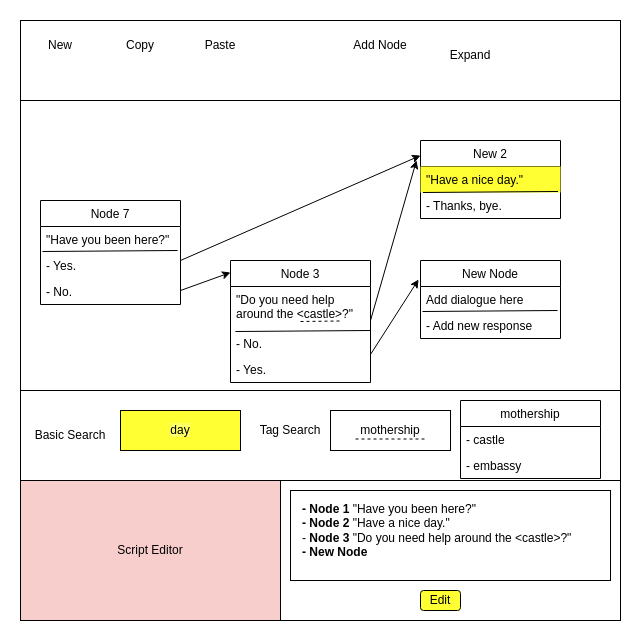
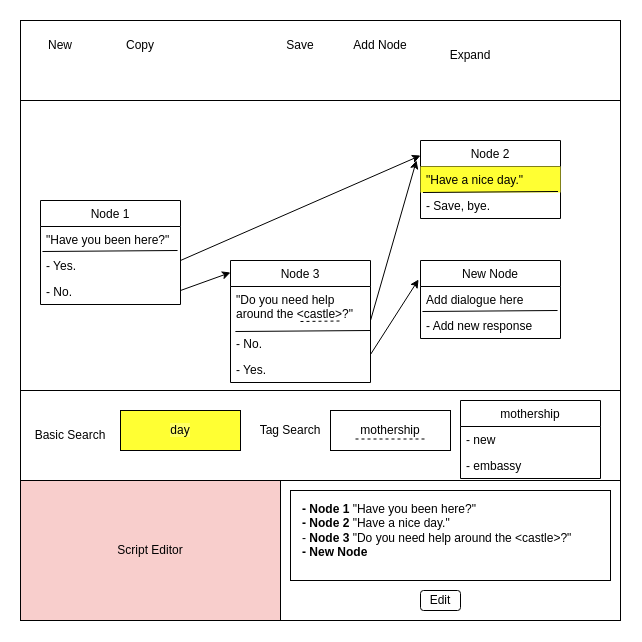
  <mxCell id="0" />
  <mxCell id="1" parent="0" />
  <mxCell id="2" value="&lt;span style=&quot;color: rgba(0 , 0 , 0 , 0) ; font-family: monospace ; font-size: 0px&quot;&gt;%3CmxGraphModel%3E%3Croot%3E%3CmxCell%20id%3D%220%22%2F%3E%3CmxCell%20id%3D%221%22%20parent%3D%220%22%2F%3E%3CmxCell%20id%3D%222%22%20value%3D%22Copy%22%20style%3D%22text%3Bhtml%3D1%3BstrokeColor%3Dnone%3BfillColor%3Dnone%3Balign%3Dcenter%3BverticalAlign%3Dmiddle%3BwhiteSpace%3Dwrap%3Brounded%3D0%3B%22%20vertex%3D%221%22%20parent%3D%221%22%3E%3CmxGeometry%20x%3D%22120%22%20y%3D%2280%22%20width%3D%2280%22%20height%3D%2250%22%20as%3D%22geometry%22%2F%3E%3C%2FmxCell%3E%3C%2Froot%3E%3C%2FmxGraphModel%3E&lt;/span&gt;" style="rounded=0;whiteSpace=wrap;html=1;" parent="1" vertex="1"><mxGeometry x="20" y="20" width="600" height="600" as="geometry" /></mxCell>
  <mxCell id="3" value="Copy" style="text;html=1;strokeColor=none;fillColor=none;align=center;verticalAlign=middle;whiteSpace=wrap;rounded=0;" parent="1" vertex="1"><mxGeometry x="100" y="20" width="80" height="50" as="geometry" /></mxCell>
- <mxCell id="5" value="Paste" style="text;html=1;strokeColor=none;fillColor=none;align=center;verticalAlign=middle;whiteSpace=wrap;rounded=0;" parent="1" vertex="1"><mxGeometry x="180" y="20" width="80" height="50" as="geometry" /></mxCell>
+ <mxCell id="4" value="Save" style="text;html=1;strokeColor=none;fillColor=none;align=center;verticalAlign=middle;whiteSpace=wrap;rounded=0;" parent="1" vertex="1"><mxGeometry x="260" y="20" width="80" height="50" as="geometry" /></mxCell>
  <mxCell id="6" value="Add Node" style="text;html=1;strokeColor=none;fillColor=none;align=center;verticalAlign=middle;whiteSpace=wrap;rounded=0;" parent="1" vertex="1"><mxGeometry x="340" y="20" width="80" height="50" as="geometry" /></mxCell>
  <mxCell id="7" value="Expand" style="text;html=1;strokeColor=none;fillColor=none;align=center;verticalAlign=middle;whiteSpace=wrap;rounded=0;" parent="1" vertex="1"><mxGeometry x="430" y="30" width="80" height="50" as="geometry" /></mxCell>
  <mxCell id="8" value="Tag Search" style="text;html=1;strokeColor=none;fillColor=none;align=center;verticalAlign=middle;whiteSpace=wrap;rounded=0;" parent="1" vertex="1"><mxGeometry x="250" y="410" width="80" height="40" as="geometry" /></mxCell>
  <mxCell id="9" value="Script Editor" style="rounded=0;whiteSpace=wrap;html=1;fillColor=#f8cecc;" parent="1" vertex="1"><mxGeometry x="20" y="480" width="260" height="140" as="geometry" /></mxCell>
  <mxCell id="10" value="" style="rounded=0;whiteSpace=wrap;html=1;" parent="1" vertex="1"><mxGeometry x="20" y="100" width="600" height="290" as="geometry" /></mxCell>
  <mxCell id="11" value="mothership" style="rounded=0;whiteSpace=wrap;html=1;align=center;" parent="1" vertex="1"><mxGeometry x="330" y="410" width="120" height="40" as="geometry" /></mxCell>
  <mxCell id="12" value="" style="rounded=0;whiteSpace=wrap;html=1;" parent="1" vertex="1"><mxGeometry x="280" y="480" width="340" height="140" as="geometry" /></mxCell>
  <mxCell id="13" value="New" style="text;html=1;strokeColor=none;fillColor=none;align=center;verticalAlign=middle;whiteSpace=wrap;rounded=0;" parent="1" vertex="1"><mxGeometry x="20" y="20" width="80" height="50" as="geometry" /></mxCell>
- <mxCell id="14" value="Node 7" style="swimlane;fontStyle=0;childLayout=stackLayout;horizontal=1;startSize=26;horizontalStack=0;resizeParent=1;resizeParentMax=0;resizeLast=0;collapsible=1;marginBottom=0;" vertex="1" parent="1"><mxGeometry x="40" y="200" width="140" height="104" as="geometry" /></mxCell>
+ <mxCell id="14" value="Node 1" style="swimlane;fontStyle=0;childLayout=stackLayout;horizontal=1;startSize=26;horizontalStack=0;resizeParent=1;resizeParentMax=0;resizeLast=0;collapsible=1;marginBottom=0;" vertex="1" parent="1"><mxGeometry x="40" y="200" width="140" height="104" as="geometry" /></mxCell>
  <mxCell id="15" value="&quot;Have you been here?&quot;" style="text;strokeColor=none;fillColor=none;align=left;verticalAlign=top;spacingLeft=4;spacingRight=4;overflow=hidden;rotatable=0;points=[[0,0.5],[1,0.5]];portConstraint=eastwest;" vertex="1" parent="14"><mxGeometry y="26" width="140" height="26" as="geometry" /></mxCell>
  <mxCell id="16" value="- Yes." style="text;strokeColor=none;fillColor=none;align=left;verticalAlign=top;spacingLeft=4;spacingRight=4;overflow=hidden;rotatable=0;points=[[0,0.5],[1,0.5]];portConstraint=eastwest;" vertex="1" parent="14"><mxGeometry y="52" width="140" height="26" as="geometry" /></mxCell>
  <mxCell id="17" value="- No." style="text;strokeColor=none;fillColor=none;align=left;verticalAlign=top;spacingLeft=4;spacingRight=4;overflow=hidden;rotatable=0;points=[[0,0.5],[1,0.5]];portConstraint=eastwest;" vertex="1" parent="14"><mxGeometry y="78" width="140" height="26" as="geometry" /></mxCell>
  <mxCell id="18" value="" style="endArrow=none;html=1;exitX=0.014;exitY=-0.038;exitDx=0;exitDy=0;exitPerimeter=0;entryX=0.979;entryY=-0.077;entryDx=0;entryDy=0;entryPerimeter=0;" edge="1" parent="14" source="16" target="16"><mxGeometry width="50" height="50" relative="1" as="geometry"><mxPoint x="110" y="100" as="sourcePoint" /><mxPoint x="160" y="50" as="targetPoint" /></mxGeometry></mxCell>
- <mxCell id="19" value="New 2" style="swimlane;fontStyle=0;childLayout=stackLayout;horizontal=1;startSize=26;horizontalStack=0;resizeParent=1;resizeParentMax=0;resizeLast=0;collapsible=1;marginBottom=0;" vertex="1" parent="1"><mxGeometry x="420" y="140" width="140" height="78" as="geometry" /></mxCell>
+ <mxCell id="19" value="Node 2" style="swimlane;fontStyle=0;childLayout=stackLayout;horizontal=1;startSize=26;horizontalStack=0;resizeParent=1;resizeParentMax=0;resizeLast=0;collapsible=1;marginBottom=0;" vertex="1" parent="1"><mxGeometry x="420" y="140" width="140" height="78" as="geometry" /></mxCell>
  <mxCell id="20" value="&quot;Have a nice day.&quot;" style="text;strokeColor=none;fillColor=#FFFF33;align=left;verticalAlign=top;spacingLeft=4;spacingRight=4;overflow=hidden;rotatable=0;points=[[0,0.5],[1,0.5]];portConstraint=eastwest;shadow=0;" vertex="1" parent="19"><mxGeometry y="26" width="140" height="26" as="geometry" /></mxCell>
  <mxCell id="21" value="" style="endArrow=none;html=1;exitX=0.014;exitY=-0.038;exitDx=0;exitDy=0;exitPerimeter=0;entryX=0.979;entryY=-0.077;entryDx=0;entryDy=0;entryPerimeter=0;" edge="1" parent="19"><mxGeometry width="50" height="50" relative="1" as="geometry"><mxPoint x="2.45" y="52.002" as="sourcePoint" /><mxPoint x="137.55" y="50.988" as="targetPoint" /></mxGeometry></mxCell>
- <mxCell id="22" value="- Thanks, bye." style="text;strokeColor=none;fillColor=none;align=left;verticalAlign=top;spacingLeft=4;spacingRight=4;overflow=hidden;rotatable=0;points=[[0,0.5],[1,0.5]];portConstraint=eastwest;" vertex="1" parent="19"><mxGeometry y="52" width="140" height="26" as="geometry" /></mxCell>
+ <mxCell id="22" value="- Save, bye." style="text;strokeColor=none;fillColor=none;align=left;verticalAlign=top;spacingLeft=4;spacingRight=4;overflow=hidden;rotatable=0;points=[[0,0.5],[1,0.5]];portConstraint=eastwest;" vertex="1" parent="19"><mxGeometry y="52" width="140" height="26" as="geometry" /></mxCell>
  <mxCell id="23" value="Node 3" style="swimlane;fontStyle=0;childLayout=stackLayout;horizontal=1;startSize=26;horizontalStack=0;resizeParent=1;resizeParentMax=0;resizeLast=0;collapsible=1;marginBottom=0;" vertex="1" parent="1"><mxGeometry x="230" y="260" width="140" height="122" as="geometry" /></mxCell>
  <mxCell id="24" value="" style="endArrow=none;html=1;exitX=0.014;exitY=-0.038;exitDx=0;exitDy=0;exitPerimeter=0;entryX=0.979;entryY=-0.077;entryDx=0;entryDy=0;entryPerimeter=0;" edge="1" parent="23"><mxGeometry width="50" height="50" relative="1" as="geometry"><mxPoint x="4.9" y="71.012" as="sourcePoint" /><mxPoint x="140.0" y="69.998" as="targetPoint" /></mxGeometry></mxCell>
  <mxCell id="25" value="&quot;Do you need help&#10;around the &lt;castle&gt;?&quot;" style="text;strokeColor=none;fillColor=none;align=left;verticalAlign=top;spacingLeft=4;spacingRight=4;overflow=hidden;rotatable=0;points=[[0,0.5],[1,0.5]];portConstraint=eastwest;" vertex="1" parent="23"><mxGeometry y="26" width="140" height="44" as="geometry" /></mxCell>
  <mxCell id="26" value="" style="endArrow=none;dashed=1;html=1;exitX=0.5;exitY=-0.346;exitDx=0;exitDy=0;exitPerimeter=0;" edge="1" parent="23" source="27"><mxGeometry width="50" height="50" relative="1" as="geometry"><mxPoint x="60" y="61" as="sourcePoint" /><mxPoint x="110" y="60.5" as="targetPoint" /></mxGeometry></mxCell>
  <mxCell id="27" value="- No." style="text;strokeColor=none;fillColor=none;align=left;verticalAlign=top;spacingLeft=4;spacingRight=4;overflow=hidden;rotatable=0;points=[[0,0.5],[1,0.5]];portConstraint=eastwest;" vertex="1" parent="23"><mxGeometry y="70" width="140" height="26" as="geometry" /></mxCell>
  <mxCell id="28" value="- Yes." style="text;strokeColor=none;fillColor=none;align=left;verticalAlign=top;spacingLeft=4;spacingRight=4;overflow=hidden;rotatable=0;points=[[0,0.5],[1,0.5]];portConstraint=eastwest;" vertex="1" parent="23"><mxGeometry y="96" width="140" height="26" as="geometry" /></mxCell>
  <mxCell id="29" value="" style="endArrow=classic;html=1;" edge="1" parent="1"><mxGeometry width="50" height="50" relative="1" as="geometry"><mxPoint x="180" y="260" as="sourcePoint" /><mxPoint x="420" y="155" as="targetPoint" /></mxGeometry></mxCell>
  <mxCell id="30" value="" style="endArrow=classic;html=1;" edge="1" parent="1"><mxGeometry width="50" height="50" relative="1" as="geometry"><mxPoint x="180" y="290" as="sourcePoint" /><mxPoint x="230" y="272" as="targetPoint" /></mxGeometry></mxCell>
  <mxCell id="31" value="" style="endArrow=classic;html=1;" edge="1" parent="1"><mxGeometry width="50" height="50" relative="1" as="geometry"><mxPoint x="370" y="320" as="sourcePoint" /><mxPoint x="416" y="160" as="targetPoint" /></mxGeometry></mxCell>
  <mxCell id="32" value="New Node" style="swimlane;fontStyle=0;childLayout=stackLayout;horizontal=1;startSize=26;horizontalStack=0;resizeParent=1;resizeParentMax=0;resizeLast=0;collapsible=1;marginBottom=0;" vertex="1" parent="1"><mxGeometry x="420" y="260" width="140" height="78" as="geometry" /></mxCell>
  <mxCell id="33" value="Add dialogue here" style="text;strokeColor=none;fillColor=none;align=left;verticalAlign=top;spacingLeft=4;spacingRight=4;overflow=hidden;rotatable=0;points=[[0,0.5],[1,0.5]];portConstraint=eastwest;" vertex="1" parent="32"><mxGeometry y="26" width="140" height="26" as="geometry" /></mxCell>
  <mxCell id="34" value="- Add new response" style="text;strokeColor=none;fillColor=none;align=left;verticalAlign=top;spacingLeft=4;spacingRight=4;overflow=hidden;rotatable=0;points=[[0,0.5],[1,0.5]];portConstraint=eastwest;" vertex="1" parent="32"><mxGeometry y="52" width="140" height="26" as="geometry" /></mxCell>
  <mxCell id="35" value="" style="endArrow=none;html=1;exitX=0.014;exitY=-0.038;exitDx=0;exitDy=0;exitPerimeter=0;entryX=0.979;entryY=-0.077;entryDx=0;entryDy=0;entryPerimeter=0;" edge="1" parent="32" source="34" target="34"><mxGeometry width="50" height="50" relative="1" as="geometry"><mxPoint x="110" y="100" as="sourcePoint" /><mxPoint x="160" y="50" as="targetPoint" /></mxGeometry></mxCell>
  <mxCell id="36" value="" style="endArrow=classic;html=1;entryX=-0.014;entryY=-0.269;entryDx=0;entryDy=0;entryPerimeter=0;" edge="1" parent="1" target="33"><mxGeometry width="50" height="50" relative="1" as="geometry"><mxPoint x="370" y="354" as="sourcePoint" /><mxPoint x="420" y="304" as="targetPoint" /></mxGeometry></mxCell>
  <mxCell id="37" value="" style="rounded=0;whiteSpace=wrap;html=1;" vertex="1" parent="1"><mxGeometry x="290" y="490" width="320" height="90" as="geometry" /></mxCell>
  <mxCell id="38" value="&lt;div&gt;&lt;b&gt;- Node 1&lt;/b&gt; &quot;Have you been here?&quot;&lt;br&gt;&lt;/div&gt;&lt;div&gt;&lt;b&gt;- Node 2&lt;/b&gt; &quot;Have a nice day.&quot;&lt;br&gt;&lt;/div&gt;&lt;div&gt;- &lt;b&gt;Node 3&lt;/b&gt; &quot;Do you need help around the &amp;lt;castle&amp;gt;?&quot;&lt;br&gt;&lt;/div&gt;&lt;div&gt;&lt;b&gt;- New Node&lt;/b&gt;&lt;br&gt;&lt;/div&gt;" style="text;html=1;strokeColor=none;fillColor=none;align=left;verticalAlign=middle;whiteSpace=wrap;rounded=0;" vertex="1" parent="1"><mxGeometry x="300" y="500" width="300" height="60" as="geometry" /></mxCell>
- <mxCell id="39" value="Edit" style="rounded=1;whiteSpace=wrap;html=1;fillColor=#ffff33;" vertex="1" parent="1"><mxGeometry x="420" y="590" width="40" height="20" as="geometry" /></mxCell>
+ <mxCell id="39" value="Edit" style="rounded=1;whiteSpace=wrap;html=1;" vertex="1" parent="1"><mxGeometry x="420" y="590" width="40" height="20" as="geometry" /></mxCell>
  <mxCell id="40" value="" style="endArrow=none;dashed=1;html=1;" edge="1" parent="1"><mxGeometry width="50" height="50" relative="1" as="geometry"><mxPoint x="355" y="438.5" as="sourcePoint" /><mxPoint x="425" y="438.5" as="targetPoint" /></mxGeometry></mxCell>
  <mxCell id="41" value="mothership" style="swimlane;fontStyle=0;childLayout=stackLayout;horizontal=1;startSize=26;horizontalStack=0;resizeParent=1;resizeParentMax=0;resizeLast=0;collapsible=1;marginBottom=0;" vertex="1" parent="1"><mxGeometry x="460" y="400" width="140" height="78" as="geometry" /></mxCell>
- <mxCell id="42" value="- castle" style="text;strokeColor=none;fillColor=none;align=left;verticalAlign=top;spacingLeft=4;spacingRight=4;overflow=hidden;rotatable=0;points=[[0,0.5],[1,0.5]];portConstraint=eastwest;" vertex="1" parent="41"><mxGeometry y="26" width="140" height="26" as="geometry" /></mxCell>
+ <mxCell id="42" value="- new" style="text;strokeColor=none;fillColor=none;align=left;verticalAlign=top;spacingLeft=4;spacingRight=4;overflow=hidden;rotatable=0;points=[[0,0.5],[1,0.5]];portConstraint=eastwest;" vertex="1" parent="41"><mxGeometry y="26" width="140" height="26" as="geometry" /></mxCell>
  <mxCell id="43" value="- embassy" style="text;strokeColor=none;fillColor=none;align=left;verticalAlign=top;spacingLeft=4;spacingRight=4;overflow=hidden;rotatable=0;points=[[0,0.5],[1,0.5]];portConstraint=eastwest;" vertex="1" parent="41"><mxGeometry y="52" width="140" height="26" as="geometry" /></mxCell>
  <mxCell id="44" value="Basic Search" style="text;html=1;strokeColor=none;fillColor=none;align=center;verticalAlign=middle;whiteSpace=wrap;rounded=0;" vertex="1" parent="1"><mxGeometry x="30" y="415" width="80" height="40" as="geometry" /></mxCell>
  <mxCell id="45" value="&lt;span style=&quot;background-color: rgb(255 , 255 , 102)&quot;&gt;day&lt;/span&gt;" style="rounded=0;whiteSpace=wrap;html=1;align=center;fillColor=#ffff33;" vertex="1" parent="1"><mxGeometry x="120" y="410" width="120" height="40" as="geometry" /></mxCell>
